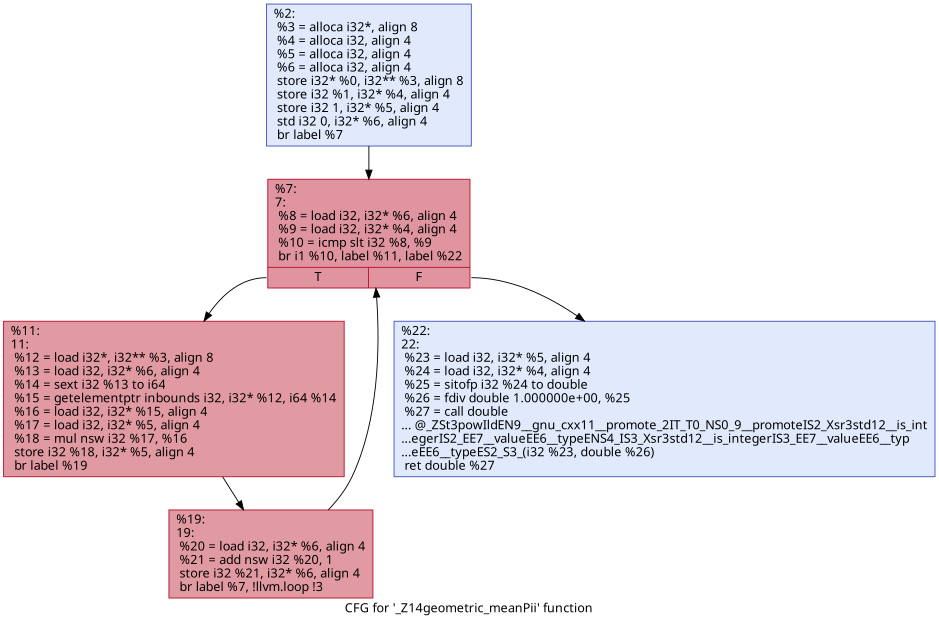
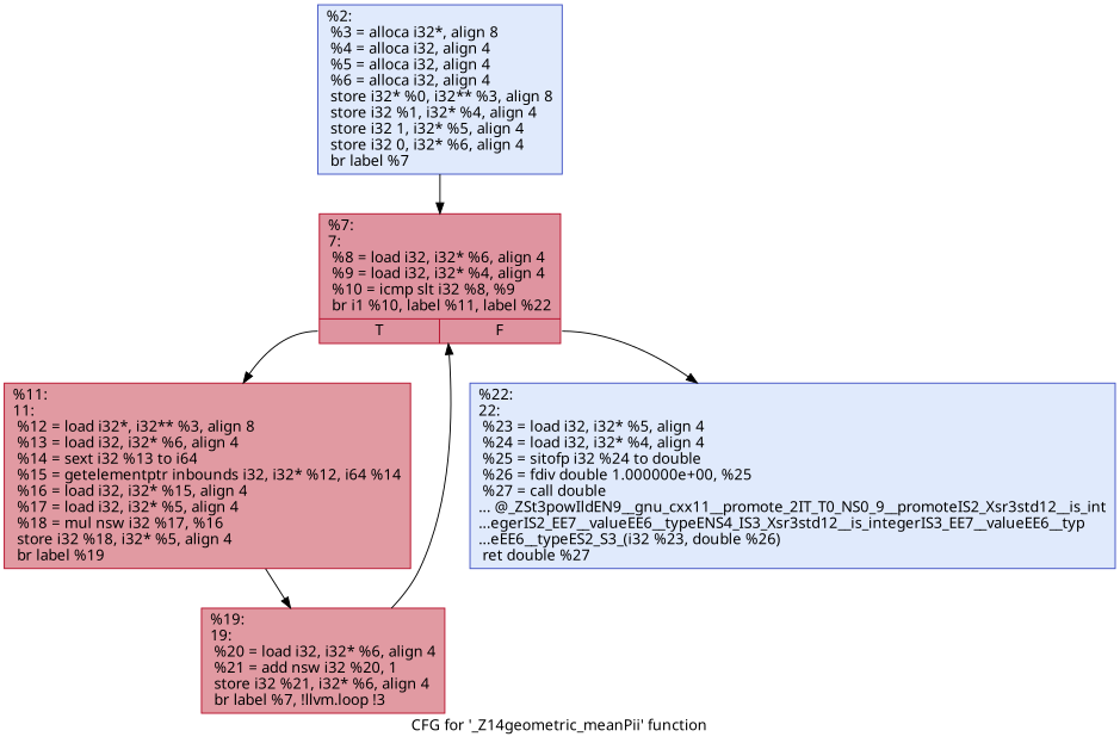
  digraph {
    label="CFG for '_Z14geometric_meanPii' function"
    fontname="Noto Sans"
    node [color="#b70d28ff" fillcolor="#b9d0f970" shape=record style=filled fontname="Noto Sans"]
    edge [fontname="Noto Sans"]
-   n1 [color="#3d50c3ff" label="{%2:\l  %3 = alloca i32*, align 8\l  %4 = alloca i32, align 4\l  %5 = alloca i32, align 4\l  %6 = alloca i32, align 4\l  store i32* %0, i32** %3, align 8\l  store i32 %1, i32* %4, align 4\l  store i32 1, i32* %5, align 4\l  std i32 0, i32* %6, align 4\l  br label %7\l}"]
+   n1 [color="#3d50c3ff" label="{%2:\l  %3 = alloca i32*, align 8\l  %4 = alloca i32, align 4\l  %5 = alloca i32, align 4\l  %6 = alloca i32, align 4\l  store i32* %0, i32** %3, align 8\l  store i32 %1, i32* %4, align 4\l  store i32 1, i32* %5, align 4\l  store i32 0, i32* %6, align 4\l  br label %7\l}"]
    n2 [fillcolor="#b70d2870" label="{%7:\l7:                                                \l  %8 = load i32, i32* %6, align 4\l  %9 = load i32, i32* %4, align 4\l  %10 = icmp slt i32 %8, %9\l  br i1 %10, label %11, label %22\l|{<s0>T|<s1>F}}"]
    n3 [fillcolor="#bb1b2c70" label="{%11:\l11:                                               \l  %12 = load i32*, i32** %3, align 8\l  %13 = load i32, i32* %6, align 4\l  %14 = sext i32 %13 to i64\l  %15 = getelementptr inbounds i32, i32* %12, i64 %14\l  %16 = load i32, i32* %15, align 4\l  %17 = load i32, i32* %5, align 4\l  %18 = mul nsw i32 %17, %16\l  store i32 %18, i32* %5, align 4\l  br label %19\l}"]
    n4 [color="#3d50c3ff" label="{%22:\l22:                                               \l  %23 = load i32, i32* %5, align 4\l  %24 = load i32, i32* %4, align 4\l  %25 = sitofp i32 %24 to double\l  %26 = fdiv double 1.000000e+00, %25\l  %27 = call double\l... @_ZSt3powIldEN9__gnu_cxx11__promote_2IT_T0_NS0_9__promoteIS2_Xsr3std12__is_int\l...egerIS2_EE7__valueEE6__typeENS4_IS3_Xsr3std12__is_integerIS3_EE7__valueEE6__typ\l...eEE6__typeES2_S3_(i32 %23, double %26)\l  ret double %27\l}"]
    n5 [fillcolor="#bb1b2c70" label="{%19:\l19:                                               \l  %20 = load i32, i32* %6, align 4\l  %21 = add nsw i32 %20, 1\l  store i32 %21, i32* %6, align 4\l  br label %7, !llvm.loop !3\l}"]
    n1 -> n2
    n2 -> n3 [tailport=s0]
    n2 -> n4 [tailport=s1]
    n3 -> n5
    n5 -> n2
  }
